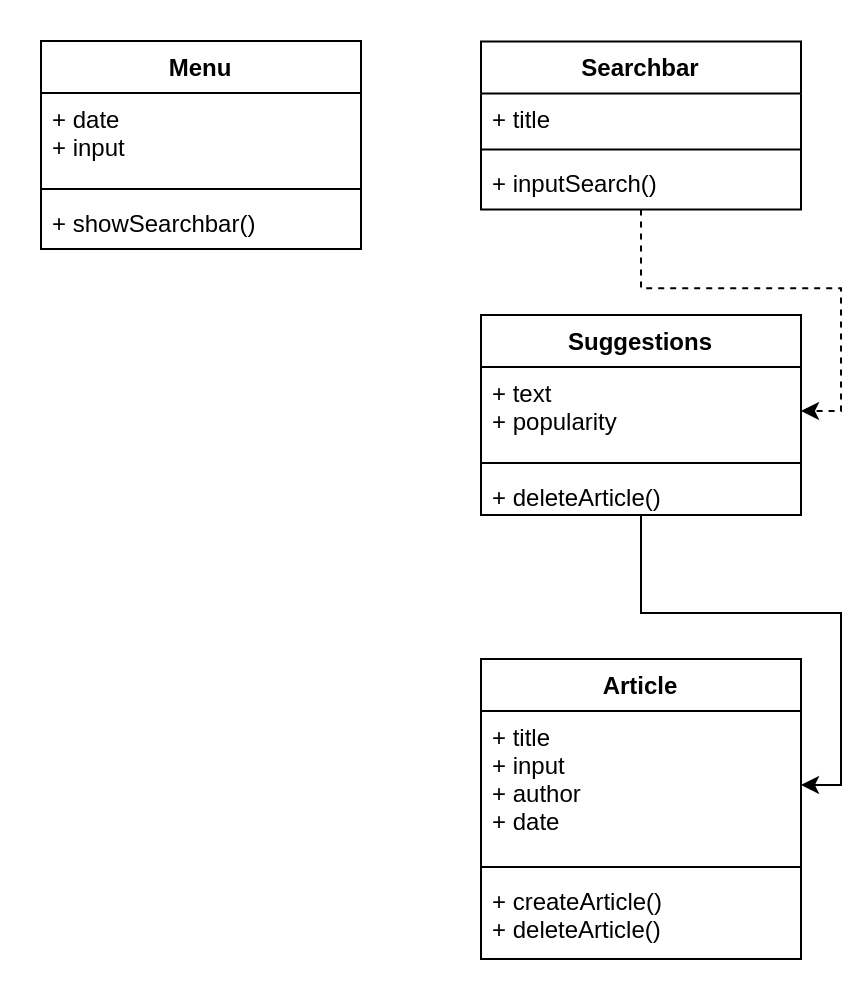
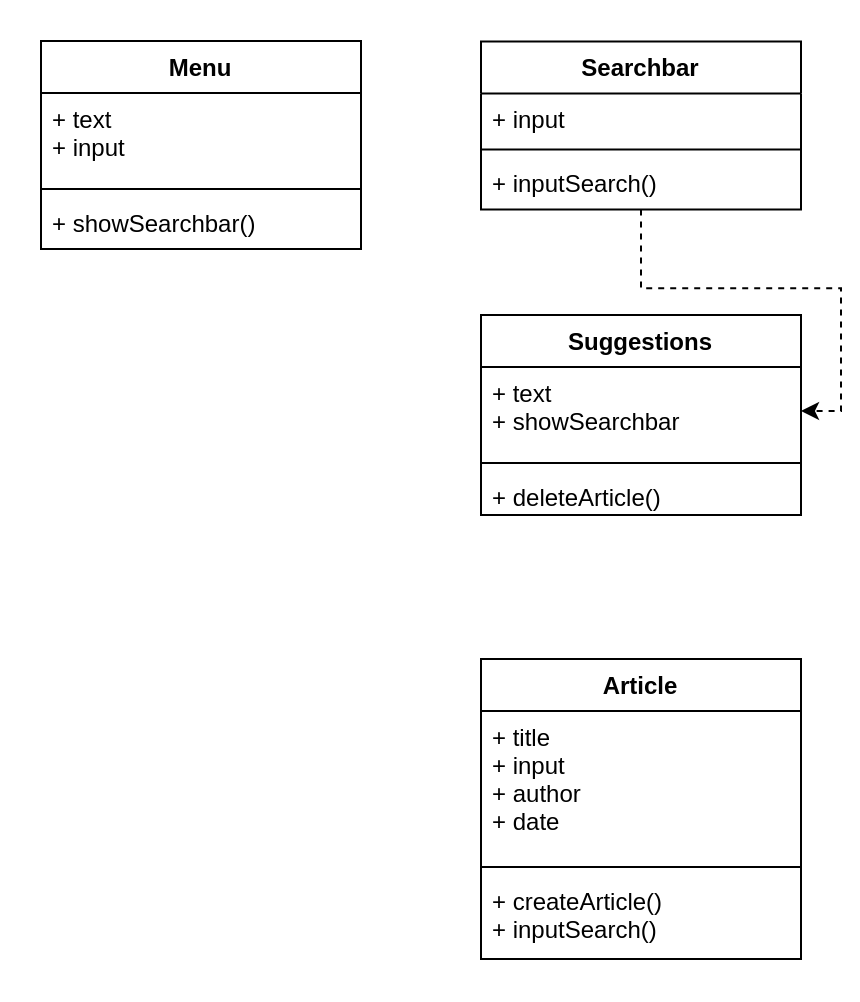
  <mxCell id="0" />
  <mxCell id="1" parent="0" />
  <mxCell id="2" value="Article" style="swimlane;fontStyle=1;align=center;verticalAlign=top;childLayout=stackLayout;horizontal=1;startSize=26;horizontalStack=0;resizeParent=1;resizeParentMax=0;resizeLast=0;collapsible=1;marginBottom=0;" vertex="1" parent="1"><mxGeometry x="240" y="329" width="160" height="150" as="geometry" /></mxCell>
  <mxCell id="3" value="+ title&#10;+ input&#10;+ author&#10;+ date" style="text;strokeColor=none;fillColor=none;align=left;verticalAlign=top;spacingLeft=4;spacingRight=4;overflow=hidden;rotatable=0;points=[[0,0.5],[1,0.5]];portConstraint=eastwest;" vertex="1" parent="2"><mxGeometry y="26" width="160" height="74" as="geometry" /></mxCell>
  <mxCell id="4" value="" style="line;strokeWidth=1;fillColor=none;align=left;verticalAlign=middle;spacingTop=-1;spacingLeft=3;spacingRight=3;rotatable=0;labelPosition=right;points=[];portConstraint=eastwest;" vertex="1" parent="2"><mxGeometry y="100" width="160" height="8" as="geometry" /></mxCell>
- <mxCell id="5" value="+ createArticle()&#10;+ deleteArticle()" style="text;strokeColor=none;fillColor=none;align=left;verticalAlign=top;spacingLeft=4;spacingRight=4;overflow=hidden;rotatable=0;points=[[0,0.5],[1,0.5]];portConstraint=eastwest;" vertex="1" parent="2"><mxGeometry y="108" width="160" height="42" as="geometry" /></mxCell>
+ <mxCell id="5" value="+ createArticle()&#10;+ inputSearch()" style="text;strokeColor=none;fillColor=none;align=left;verticalAlign=top;spacingLeft=4;spacingRight=4;overflow=hidden;rotatable=0;points=[[0,0.5],[1,0.5]];portConstraint=eastwest;" vertex="1" parent="2"><mxGeometry y="108" width="160" height="42" as="geometry" /></mxCell>
  <mxCell id="6" value="" style="edgeStyle=orthogonalEdgeStyle;rounded=0;orthogonalLoop=1;jettySize=auto;html=1;dashed=1;" edge="1" parent="1" source="7" target="13"><mxGeometry relative="1" as="geometry" /></mxCell>
  <mxCell id="7" value="Searchbar" style="swimlane;fontStyle=1;align=center;verticalAlign=top;childLayout=stackLayout;horizontal=1;startSize=26;horizontalStack=0;resizeParent=1;resizeParentMax=0;resizeLast=0;collapsible=1;marginBottom=0;" vertex="1" parent="1"><mxGeometry x="240" y="20.2" width="160" height="84" as="geometry" /></mxCell>
- <mxCell id="8" value="+ title" style="text;strokeColor=none;fillColor=none;align=left;verticalAlign=top;spacingLeft=4;spacingRight=4;overflow=hidden;rotatable=0;points=[[0,0.5],[1,0.5]];portConstraint=eastwest;" vertex="1" parent="7"><mxGeometry y="26" width="160" height="24" as="geometry" /></mxCell>
+ <mxCell id="8" value="+ input" style="text;strokeColor=none;fillColor=none;align=left;verticalAlign=top;spacingLeft=4;spacingRight=4;overflow=hidden;rotatable=0;points=[[0,0.5],[1,0.5]];portConstraint=eastwest;" vertex="1" parent="7"><mxGeometry y="26" width="160" height="24" as="geometry" /></mxCell>
  <mxCell id="9" value="" style="line;strokeWidth=1;fillColor=none;align=left;verticalAlign=middle;spacingTop=-1;spacingLeft=3;spacingRight=3;rotatable=0;labelPosition=right;points=[];portConstraint=eastwest;" vertex="1" parent="7"><mxGeometry y="50" width="160" height="8" as="geometry" /></mxCell>
  <mxCell id="10" value="+ inputSearch()" style="text;strokeColor=none;fillColor=none;align=left;verticalAlign=top;spacingLeft=4;spacingRight=4;overflow=hidden;rotatable=0;points=[[0,0.5],[1,0.5]];portConstraint=eastwest;" vertex="1" parent="7"><mxGeometry y="58" width="160" height="26" as="geometry" /></mxCell>
- <mxCell id="11" value="" style="edgeStyle=orthogonalEdgeStyle;rounded=0;orthogonalLoop=1;jettySize=auto;html=1;" edge="1" parent="1" source="12" target="3"><mxGeometry relative="1" as="geometry" /></mxCell>
  <mxCell id="12" value="Suggestions" style="swimlane;fontStyle=1;align=center;verticalAlign=top;childLayout=stackLayout;horizontal=1;startSize=26;horizontalStack=0;resizeParent=1;resizeParentMax=0;resizeLast=0;collapsible=1;marginBottom=0;" vertex="1" parent="1"><mxGeometry x="240" y="157" width="160" height="100" as="geometry" /></mxCell>
- <mxCell id="13" value="+ text&#10;+ popularity" style="text;strokeColor=none;fillColor=none;align=left;verticalAlign=top;spacingLeft=4;spacingRight=4;overflow=hidden;rotatable=0;points=[[0,0.5],[1,0.5]];portConstraint=eastwest;" vertex="1" parent="12"><mxGeometry y="26" width="160" height="44" as="geometry" /></mxCell>
+ <mxCell id="13" value="+ text&#10;+ showSearchbar" style="text;strokeColor=none;fillColor=none;align=left;verticalAlign=top;spacingLeft=4;spacingRight=4;overflow=hidden;rotatable=0;points=[[0,0.5],[1,0.5]];portConstraint=eastwest;" vertex="1" parent="12"><mxGeometry y="26" width="160" height="44" as="geometry" /></mxCell>
  <mxCell id="14" value="" style="line;strokeWidth=1;fillColor=none;align=left;verticalAlign=middle;spacingTop=-1;spacingLeft=3;spacingRight=3;rotatable=0;labelPosition=right;points=[];portConstraint=eastwest;" vertex="1" parent="12"><mxGeometry y="70" width="160" height="8" as="geometry" /></mxCell>
  <mxCell id="15" value="+ deleteArticle()" style="text;strokeColor=none;fillColor=none;align=left;verticalAlign=top;spacingLeft=4;spacingRight=4;overflow=hidden;rotatable=0;points=[[0,0.5],[1,0.5]];portConstraint=eastwest;" vertex="1" parent="12"><mxGeometry y="78" width="160" height="22" as="geometry" /></mxCell>
  <mxCell id="16" value="Menu" style="swimlane;fontStyle=1;align=center;verticalAlign=top;childLayout=stackLayout;horizontal=1;startSize=26;horizontalStack=0;resizeParent=1;resizeParentMax=0;resizeLast=0;collapsible=1;marginBottom=0;" vertex="1" parent="1"><mxGeometry x="20" y="20" width="160" height="104" as="geometry" /></mxCell>
- <mxCell id="17" value="+ date&#10;+ input" style="text;strokeColor=none;fillColor=none;align=left;verticalAlign=top;spacingLeft=4;spacingRight=4;overflow=hidden;rotatable=0;points=[[0,0.5],[1,0.5]];portConstraint=eastwest;" vertex="1" parent="16"><mxGeometry y="26" width="160" height="44" as="geometry" /></mxCell>
+ <mxCell id="17" value="+ text&#10;+ input" style="text;strokeColor=none;fillColor=none;align=left;verticalAlign=top;spacingLeft=4;spacingRight=4;overflow=hidden;rotatable=0;points=[[0,0.5],[1,0.5]];portConstraint=eastwest;" vertex="1" parent="16"><mxGeometry y="26" width="160" height="44" as="geometry" /></mxCell>
  <mxCell id="18" value="" style="line;strokeWidth=1;fillColor=none;align=left;verticalAlign=middle;spacingTop=-1;spacingLeft=3;spacingRight=3;rotatable=0;labelPosition=right;points=[];portConstraint=eastwest;" vertex="1" parent="16"><mxGeometry y="70" width="160" height="8" as="geometry" /></mxCell>
  <mxCell id="19" value="+ showSearchbar()" style="text;strokeColor=none;fillColor=none;align=left;verticalAlign=top;spacingLeft=4;spacingRight=4;overflow=hidden;rotatable=0;points=[[0,0.5],[1,0.5]];portConstraint=eastwest;" vertex="1" parent="16"><mxGeometry y="78" width="160" height="26" as="geometry" /></mxCell>
